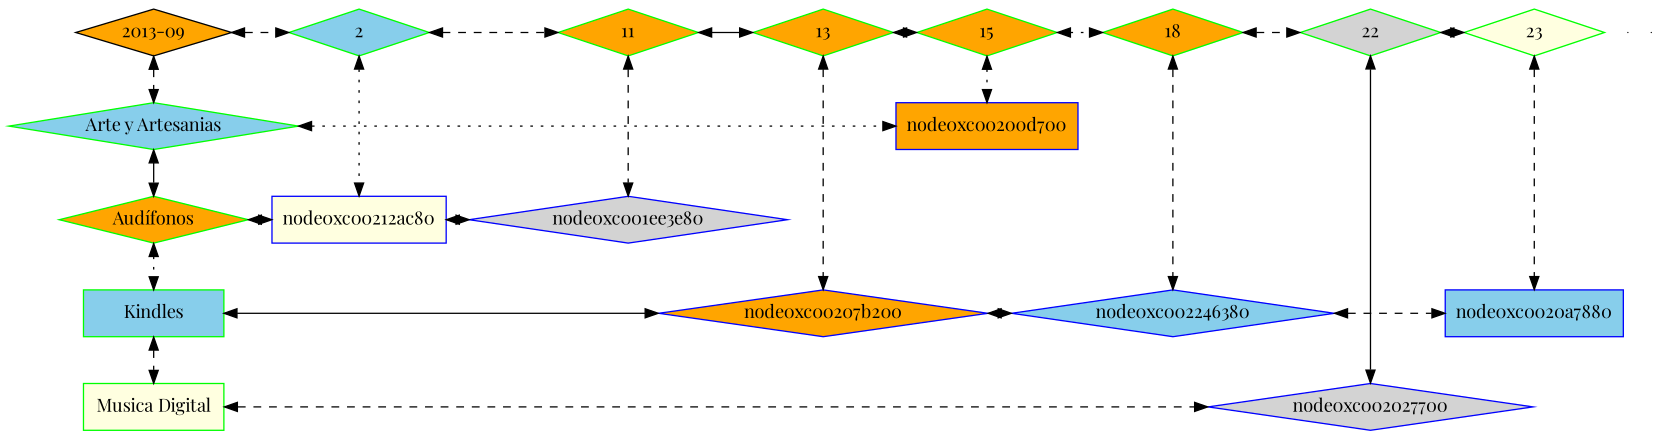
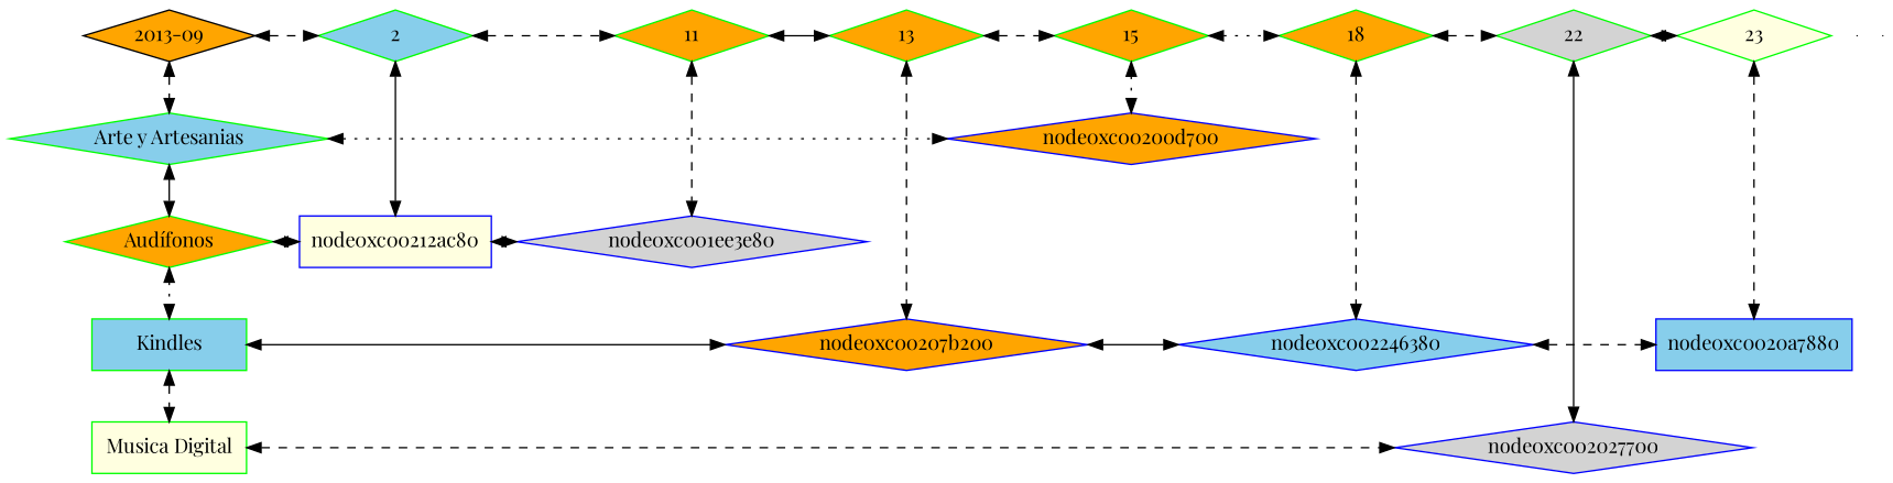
  digraph {
    fontname="Playfair Display"
    node [fillcolor=orange fontname="Playfair Display" group=1 shape=diamond style=filled color=green]
    edge [dir=both fontname="Playfair Display" style=dashed]
    n1 [label="2013-09" width=1.5 color=""]
    n2 [fillcolor=skyblue group=2 label=2 width=1.5]
    n3 [group=11 label=11 width=1.5]
    n4 [group=13 label=13 width=1.5]
    n5 [group=15 label=15 width=1.5]
    n6 [group=18 label=18 width=1.5]
    n7 [fillcolor=lightgrey group=22 label=22 width=1.5]
    n8 [fillcolor=lightyellow group=23 label=23 width=1.5]
    n9 [fillcolor=skyblue label="Arte y Artesanias" width=1.5]
-   node0xc00200d700 [color=blue group=15 shape=box width=0.5]
+   node0xc00200d700 [color=blue group=15 width=0.5]
    n11 [label="Audífonos" width=1.5]
    node0xc00212ac80 [color=blue fillcolor=lightyellow group=2 shape=box width=0.5]
    node0xc001ee3e80 [color=blue fillcolor=lightgrey group=11 width=0.5]
    n14 [fillcolor=skyblue label=Kindles shape=box width=1.5]
    node0xc00207b200 [color=blue group=13 width=0.5]
    node0xc002246380 [color=blue fillcolor=skyblue group=18 width=0.5]
    node0xc0020a7880 [color=blue fillcolor=skyblue group=23 shape=box width=0.5]
    n18 [fillcolor=lightyellow label="Musica Digital" shape=box width=1.5]
    node0xc002027700 [color=blue fillcolor=lightgrey group=22 width=0.5]
    e0 [fillcolor=lightyellow shape=point width=0 group="" color=""]
    e1 [fillcolor=lightyellow shape=point width=0 group="" color=""]
    subgraph sub_1 {
      rank=same
      n1
      n2
    }
    subgraph sub_2 {
      rank=same
      n2
      n3
    }
    subgraph sub_3 {
      rank=same
      n3
      n4
    }
    subgraph sub_4 {
      rank=same
      n4
      n5
    }
    subgraph sub_5 {
      rank=same
      n5
      n6
    }
    subgraph sub_6 {
      rank=same
      n6
      n7
    }
    subgraph sub_7 {
      rank=same
      n7
      n8
    }
    subgraph sub_8 {
      rank=same
      n9
      node0xc00200d700
    }
    subgraph sub_9 {
      rank=same
      n11
      node0xc00212ac80
    }
    subgraph sub_10 {
      rank=same
      node0xc00212ac80
      node0xc001ee3e80
    }
    subgraph sub_11 {
      rank=same
      n14
      node0xc00207b200
    }
    subgraph sub_12 {
      rank=same
      node0xc00207b200
      node0xc002246380
    }
    subgraph sub_13 {
      rank=same
      node0xc002246380
      node0xc0020a7880
    }
    subgraph sub_14 {
      rank=same
      n18
      node0xc002027700
    }
    n1 -> n2
    n1 -> n9
    n2 -> n3
-   n2 -> node0xc00212ac80 [style=dotted]
+   n2 -> node0xc00212ac80 [style=solid]
    n3 -> n4 [style=solid]
    n3 -> node0xc001ee3e80
    n4 -> n5
    n4 -> node0xc00207b200
    n5 -> n6 [style=dotted]
    n5 -> node0xc00200d700 [style=dotted]
    n6 -> n7
    n6 -> node0xc002246380
    n7 -> n8 [style=solid]
    n7 -> node0xc002027700 [style=solid]
    n8 -> node0xc0020a7880
    n9 -> node0xc00200d700 [style=dotted]
    n9 -> n11 [style=solid]
    n11 -> node0xc00212ac80
    n11 -> n14 [style=dotted]
    node0xc00212ac80 -> node0xc001ee3e80 [style=solid]
    n14 -> node0xc00207b200 [style=solid]
    n14 -> n18
    node0xc00207b200 -> node0xc002246380 [style=solid]
    node0xc002246380 -> node0xc0020a7880
    n18 -> node0xc002027700
  }
